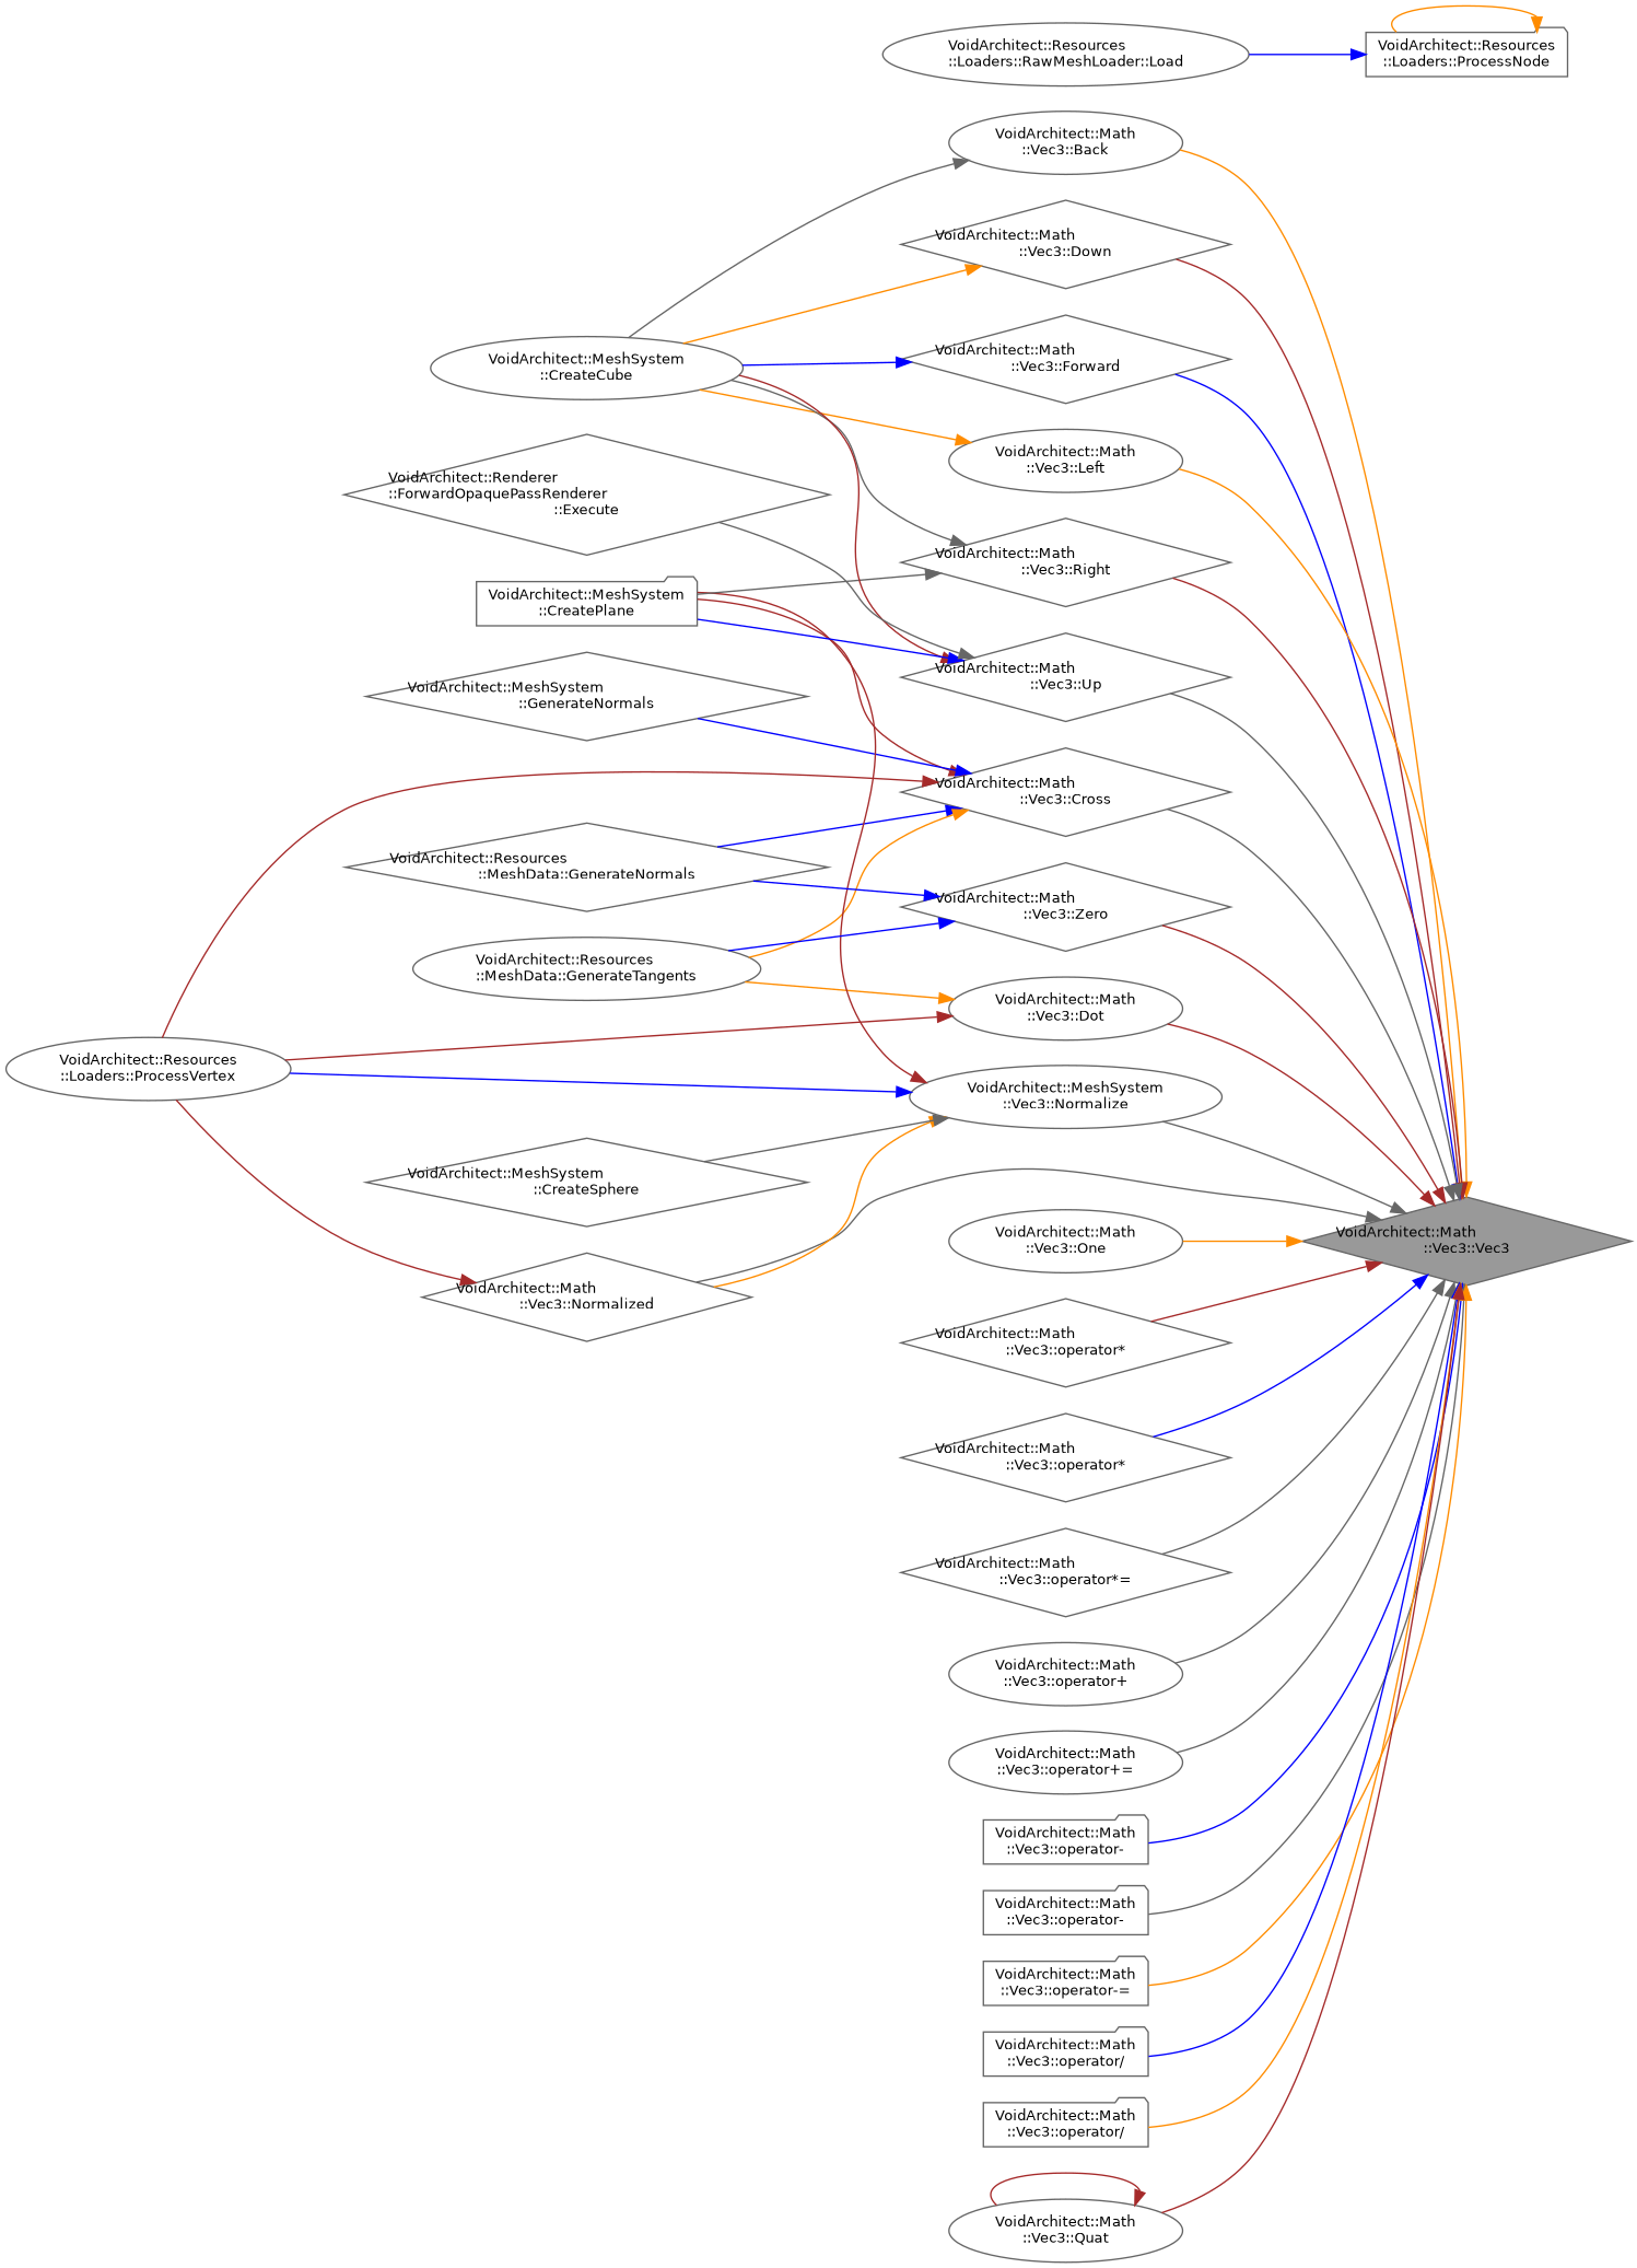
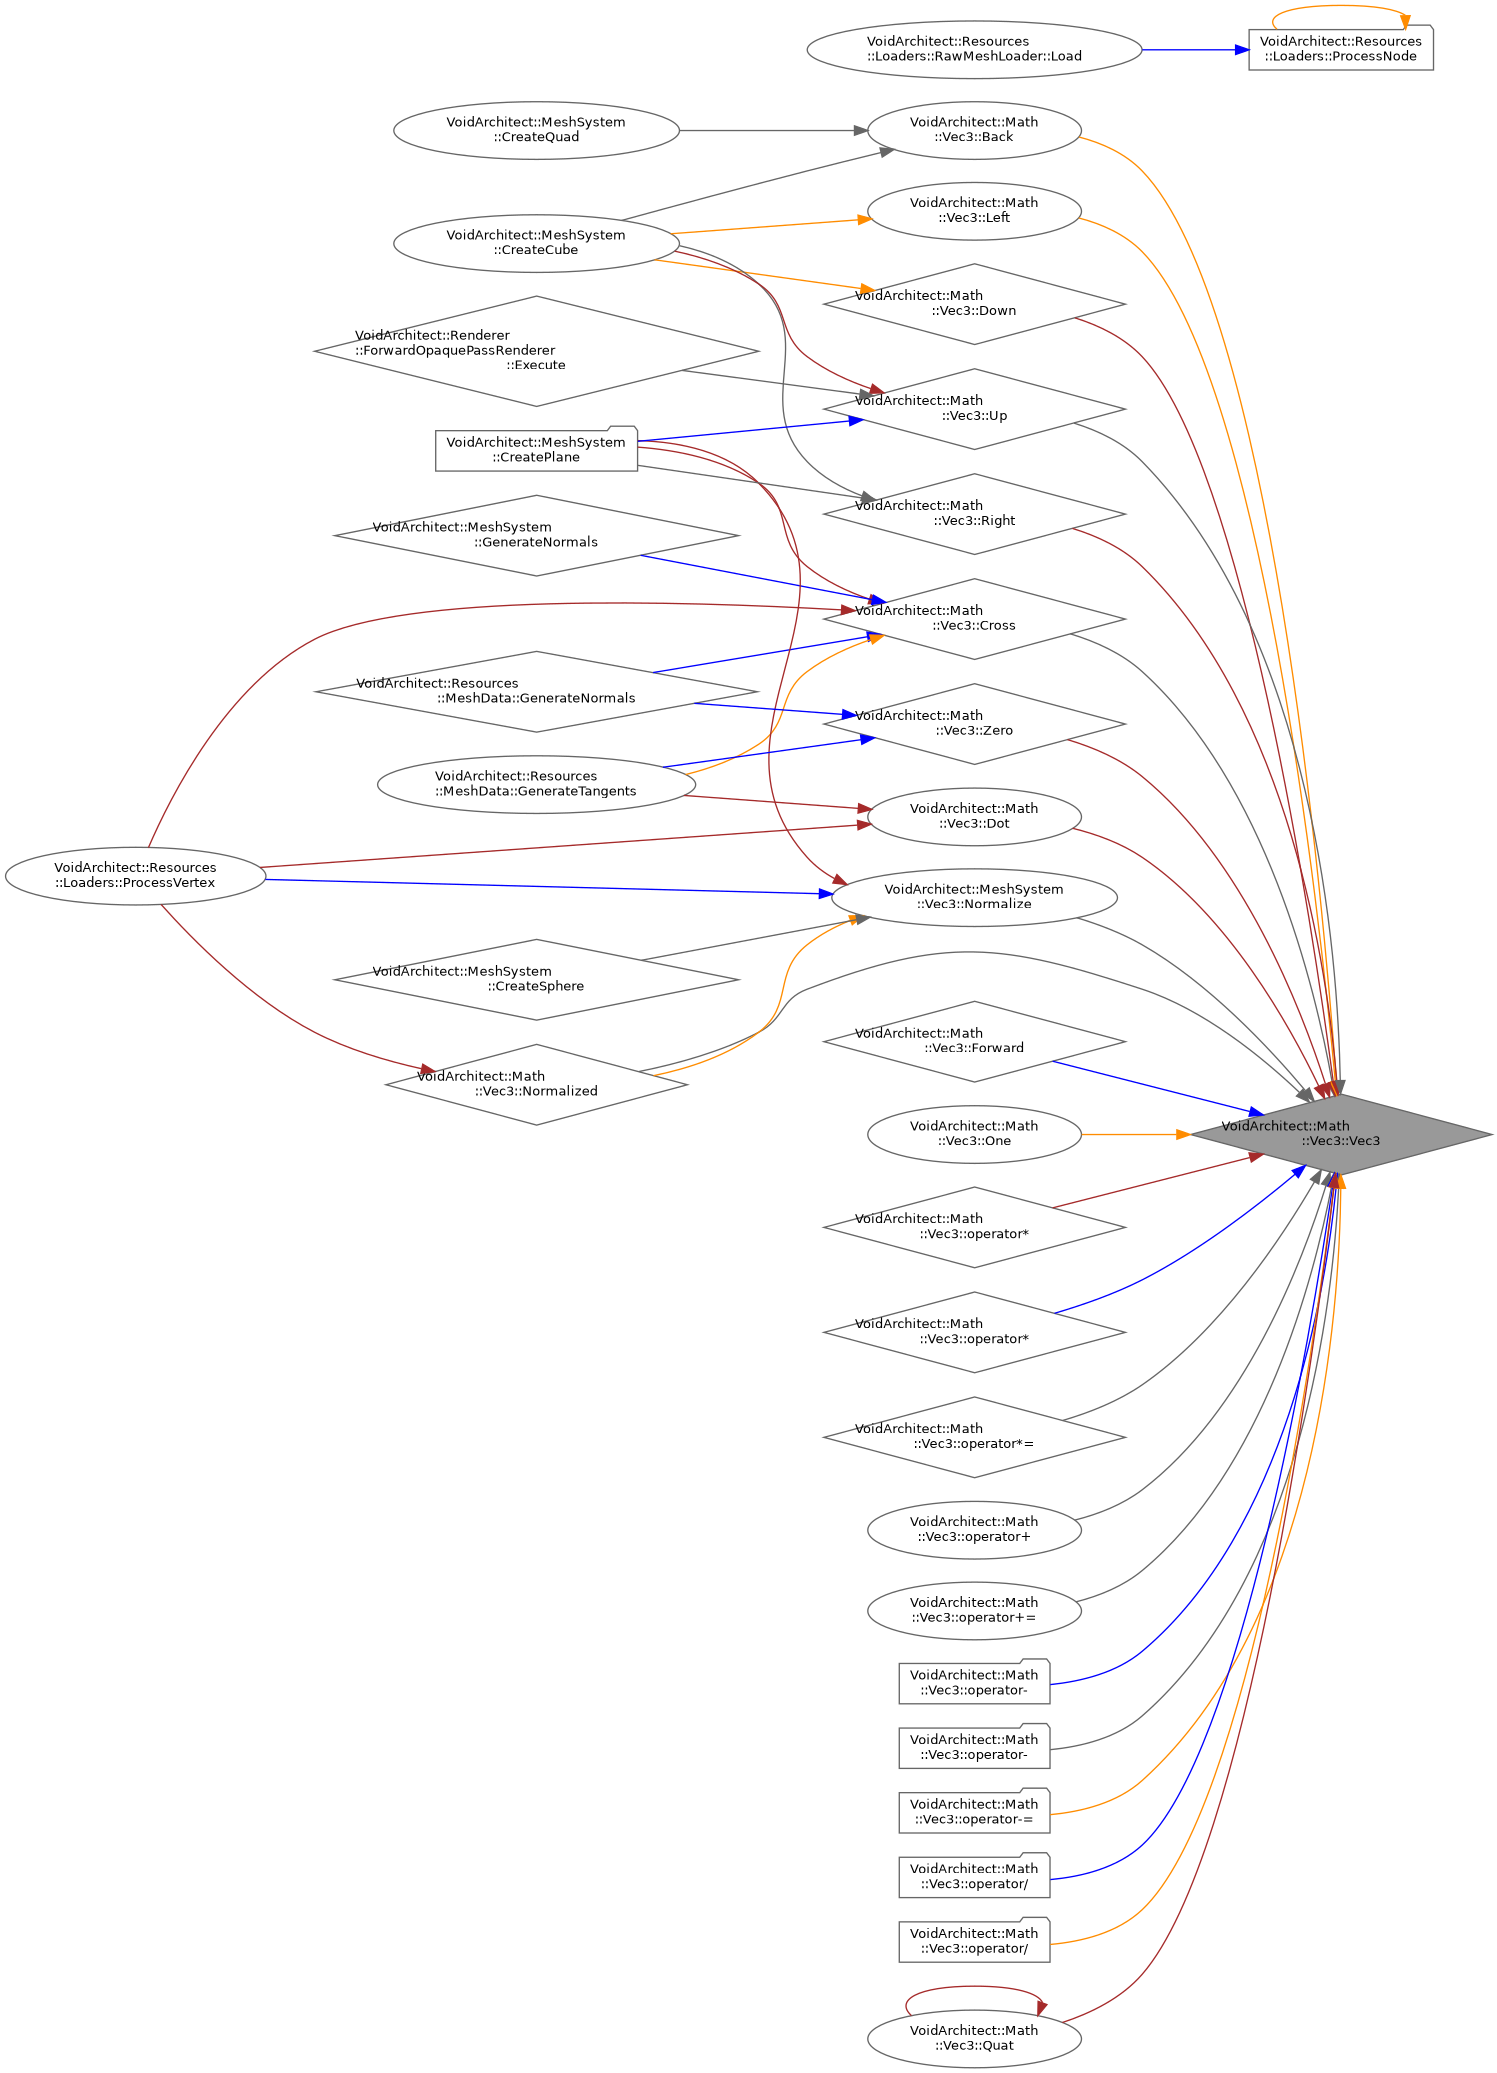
  digraph {
    rankdir=RL
    node [color=grey40 fillcolor=white fontname=Helvetica fontsize=10 shape=diamond style=filled]
    edge [color=gray40 dir=back fontname=Helvetica fontsize=10 labelfontname=Helvetica labelfontsize=10 style=solid]
    n1 [color=gray40 fillcolor=grey60 fontcolor=black height=0.2 label="VoidArchitect::Math\l::Vec3::Vec3" width=0.4]
    n2 [height=0.2 label="VoidArchitect::Math\l::Vec3::Back" shape=ellipse width=0.4]
    n3 [height=0.2 label="VoidArchitect::Math\l::Vec3::Cross" width=0.4]
    n4 [height=0.2 label="VoidArchitect::Math\l::Vec3::Dot" shape=ellipse width=0.4]
    n5 [height=0.2 label="VoidArchitect::Math\l::Vec3::Down" width=0.4]
    n6 [height=0.2 label="VoidArchitect::Math\l::Vec3::Forward" width=0.4]
    n7 [height=0.2 label="VoidArchitect::Math\l::Vec3::Left" shape=ellipse width=0.4]
    n8 [height=0.2 label="VoidArchitect::MeshSystem\l::Vec3::Normalize" shape=ellipse width=0.4]
    n9 [height=0.2 label="VoidArchitect::Math\l::Vec3::Normalized" width=0.4]
    n10 [height=0.2 label="VoidArchitect::Math\l::Vec3::One" shape=ellipse width=0.4]
    n11 [height=0.2 label="VoidArchitect::Math\l::Vec3::operator*" width=0.4]
    n12 [height=0.2 label="VoidArchitect::Math\l::Vec3::operator*" width=0.4]
    n13 [height=0.2 label="VoidArchitect::Math\l::Vec3::operator*=" width=0.4]
    n14 [height=0.2 label="VoidArchitect::Math\l::Vec3::operator+" shape=ellipse width=0.4]
    n15 [height=0.2 label="VoidArchitect::Math\l::Vec3::operator+=" shape=ellipse width=0.4]
    n16 [height=0.2 label="VoidArchitect::Math\l::Vec3::operator-" shape=folder width=0.4]
    n17 [height=0.2 label="VoidArchitect::Math\l::Vec3::operator-" shape=folder width=0.4]
    n18 [height=0.2 label="VoidArchitect::Math\l::Vec3::operator-=" shape=folder width=0.4]
    n19 [height=0.2 label="VoidArchitect::Math\l::Vec3::operator/" shape=folder width=0.4]
    n20 [height=0.2 label="VoidArchitect::Math\l::Vec3::operator/" shape=folder width=0.4]
    n21 [height=0.2 label="VoidArchitect::Math\l::Vec3::Quat" shape=ellipse width=0.4]
    n22 [height=0.2 label="VoidArchitect::Math\l::Vec3::Right" width=0.4]
    n23 [height=0.2 label="VoidArchitect::Math\l::Vec3::Up" width=0.4]
    n24 [height=0.2 label="VoidArchitect::Math\l::Vec3::Zero" width=0.4]
    n25 [height=0.2 label="VoidArchitect::MeshSystem\l::CreateCube" shape=ellipse width=0.4]
+   n26 [height=0.2 label="VoidArchitect::MeshSystem\l::CreateQuad" shape=ellipse width=0.4]
    n27 [height=0.2 label="VoidArchitect::MeshSystem\l::CreatePlane" shape=folder width=0.4]
    n28 [height=0.2 label="VoidArchitect::MeshSystem\l::GenerateNormals" width=0.4]
    n29 [height=0.2 label="VoidArchitect::Resources\l::MeshData::GenerateNormals" width=0.4]
    n30 [height=0.2 label="VoidArchitect::Resources\l::MeshData::GenerateTangents" shape=ellipse width=0.4]
    n31 [height=0.2 label="VoidArchitect::Resources\l::Loaders::ProcessVertex" shape=ellipse width=0.4]
    n32 [height=0.2 label="VoidArchitect::MeshSystem\l::CreateSphere" width=0.4]
    n33 [height=0.2 label="VoidArchitect::Renderer\l::ForwardOpaquePassRenderer\l::Execute" width=0.4]
    n34 [height=0.2 label="VoidArchitect::Resources\l::Loaders::ProcessNode" shape=folder width=0.4]
    n35 [height=0.2 label="VoidArchitect::Resources\l::Loaders::RawMeshLoader::Load" shape=ellipse width=0.4]
    n1 -> n2 [color=darkorange]
    n1 -> n3
    n1 -> n4 [color=brown]
    n1 -> n5 [color=brown]
    n1 -> n6 [color=blue]
    n1 -> n7 [color=darkorange]
    n1 -> n8
    n1 -> n9
    n1 -> n10 [color=darkorange]
    n1 -> n11 [color=brown]
    n1 -> n12 [color=blue]
    n1 -> n13
    n1 -> n14
    n1 -> n15
    n1 -> n16 [color=blue]
    n1 -> n17
    n1 -> n18 [color=darkorange]
    n1 -> n19 [color=blue]
    n1 -> n20 [color=darkorange]
    n1 -> n21 [color=brown]
    n1 -> n22 [color=brown]
    n1 -> n23
    n1 -> n24 [color=brown]
    n2 -> n25
+   n2 -> n26
    n3 -> n27 [color=brown]
    n3 -> n28 [color=blue]
    n3 -> n29 [color=blue]
    n3 -> n30 [color=darkorange]
    n3 -> n31 [color=brown]
-   n4 -> n30 [color=darkorange]
+   n4 -> n30 [color=brown]
    n4 -> n31 [color=brown]
    n5 -> n25 [color=darkorange]
-   n6 -> n25 [color=blue]
    n7 -> n25 [color=darkorange]
    n8 -> n9 [color=darkorange]
    n8 -> n27 [color=brown]
    n8 -> n31 [color=blue]
    n8 -> n32
    n9 -> n31 [color=brown]
    n21 -> n21 [color=brown]
    n22 -> n25
    n22 -> n27
    n23 -> n25 [color=brown]
    n23 -> n27 [color=blue]
    n23 -> n33
    n24 -> n29 [color=blue]
    n24 -> n30 [color=blue]
    n34 -> n34 [color=darkorange]
    n34 -> n35 [color=blue]
  }
